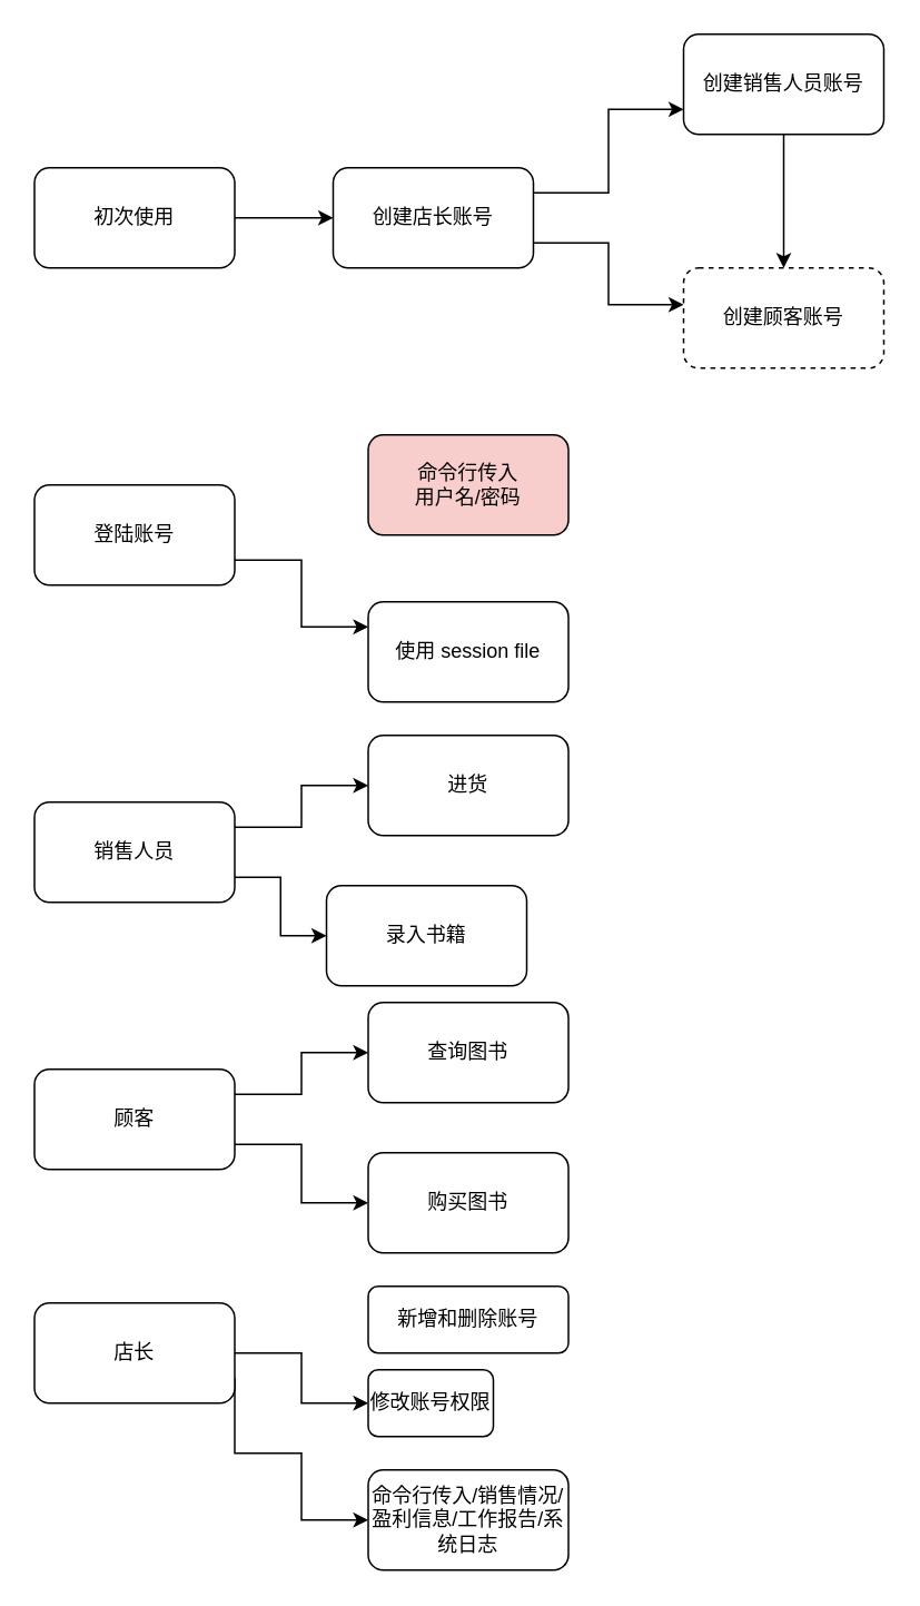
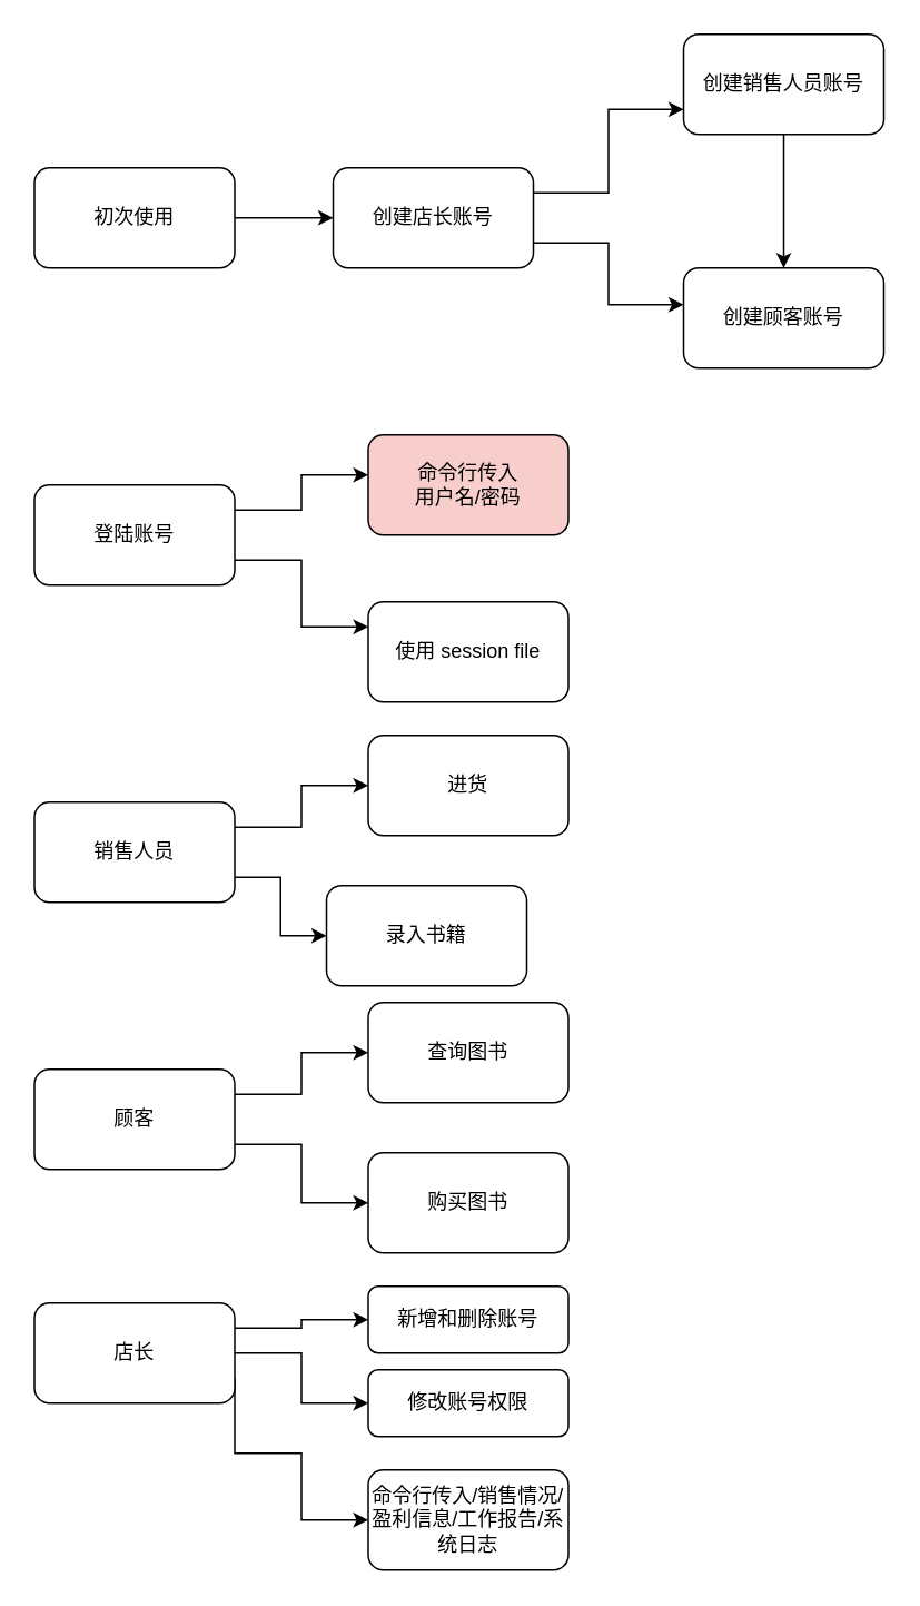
  <mxCell id="0" />
  <mxCell id="1" parent="0" />
  <mxCell id="2" style="edgeStyle=orthogonalEdgeStyle;rounded=0;orthogonalLoop=1;jettySize=auto;html=1;exitX=1;exitY=0.75;exitDx=0;exitDy=0;entryX=0;entryY=0.25;entryDx=0;entryDy=0;" edge="1" parent="1" source="3" target="11"><mxGeometry relative="1" as="geometry" /></mxCell>
  <mxCell id="3" value="登陆账号" style="rounded=1;whiteSpace=wrap;html=1;" vertex="1" parent="1"><mxGeometry x="20" y="290" width="120" height="60" as="geometry" /></mxCell>
  <mxCell id="4" style="edgeStyle=orthogonalEdgeStyle;rounded=0;orthogonalLoop=1;jettySize=auto;html=1;exitX=1;exitY=0.25;exitDx=0;exitDy=0;entryX=0;entryY=0.75;entryDx=0;entryDy=0;" edge="1" parent="1" source="5" target="7"><mxGeometry relative="1" as="geometry" /></mxCell>
  <mxCell id="5" value="创建店长账号" style="rounded=1;whiteSpace=wrap;html=1;" vertex="1" parent="1"><mxGeometry x="199" y="100" width="120" height="60" as="geometry" /></mxCell>
  <mxCell id="6" style="edgeStyle=orthogonalEdgeStyle;rounded=0;orthogonalLoop=1;jettySize=auto;html=1;exitX=0.5;exitY=1;exitDx=0;exitDy=0;entryX=0.5;entryY=0;entryDx=0;entryDy=0;" edge="1" parent="1" source="7" target="8"><mxGeometry relative="1" as="geometry" /></mxCell>
  <mxCell id="7" value="创建销售人员账号" style="rounded=1;whiteSpace=wrap;html=1;" vertex="1" parent="1"><mxGeometry x="409" y="20" width="120" height="60" as="geometry" /></mxCell>
- <mxCell id="8" value="&lt;div&gt;创建顾客账号&lt;/div&gt;" style="rounded=1;whiteSpace=wrap;html=1;dashed=1;" vertex="1" parent="1"><mxGeometry x="409" y="160" width="120" height="60" as="geometry" /></mxCell>
+ <mxCell id="8" value="&lt;div&gt;创建顾客账号&lt;/div&gt;" style="rounded=1;whiteSpace=wrap;html=1;" vertex="1" parent="1"><mxGeometry x="409" y="160" width="120" height="60" as="geometry" /></mxCell>
  <mxCell id="9" style="edgeStyle=orthogonalEdgeStyle;rounded=0;orthogonalLoop=1;jettySize=auto;html=1;exitX=1;exitY=0.75;exitDx=0;exitDy=0;entryX=0;entryY=0.367;entryDx=0;entryDy=0;entryPerimeter=0;" edge="1" parent="1" source="5" target="8"><mxGeometry relative="1" as="geometry" /></mxCell>
  <mxCell id="10" value="&lt;div&gt;命令行传入&lt;/div&gt;&lt;div&gt;用户名/密码&lt;/div&gt;" style="rounded=1;whiteSpace=wrap;html=1;fillColor=#f8cecc;" vertex="1" parent="1"><mxGeometry x="220" y="260" width="120" height="60" as="geometry" /></mxCell>
  <mxCell id="11" value="使用 session file" style="rounded=1;whiteSpace=wrap;html=1;" vertex="1" parent="1"><mxGeometry x="220" y="360" width="120" height="60" as="geometry" /></mxCell>
+ <mxCell id="12" style="edgeStyle=orthogonalEdgeStyle;rounded=0;orthogonalLoop=1;jettySize=auto;html=1;exitX=1;exitY=0.25;exitDx=0;exitDy=0;entryX=0;entryY=0.4;entryDx=0;entryDy=0;entryPerimeter=0;" edge="1" parent="1" source="3" target="10"><mxGeometry relative="1" as="geometry" /></mxCell>
  <mxCell id="13" style="edgeStyle=orthogonalEdgeStyle;rounded=0;orthogonalLoop=1;jettySize=auto;html=1;exitX=1;exitY=0.5;exitDx=0;exitDy=0;" edge="1" parent="1" source="14" target="5"><mxGeometry relative="1" as="geometry" /></mxCell>
  <mxCell id="14" value="&lt;div&gt;初次使用&lt;/div&gt;" style="rounded=1;whiteSpace=wrap;html=1;" vertex="1" parent="1"><mxGeometry x="20" y="100" width="120" height="60" as="geometry" /></mxCell>
  <mxCell id="15" style="edgeStyle=orthogonalEdgeStyle;rounded=0;orthogonalLoop=1;jettySize=auto;html=1;exitX=1;exitY=0.25;exitDx=0;exitDy=0;" edge="1" parent="1" source="17" target="18"><mxGeometry relative="1" as="geometry" /></mxCell>
  <mxCell id="16" style="edgeStyle=orthogonalEdgeStyle;rounded=0;orthogonalLoop=1;jettySize=auto;html=1;exitX=1;exitY=0.75;exitDx=0;exitDy=0;" edge="1" parent="1" source="17" target="19"><mxGeometry relative="1" as="geometry" /></mxCell>
  <mxCell id="17" value="销售人员" style="rounded=1;whiteSpace=wrap;html=1;" vertex="1" parent="1"><mxGeometry x="20" y="480" width="120" height="60" as="geometry" /></mxCell>
  <mxCell id="18" value="进货" style="rounded=1;whiteSpace=wrap;html=1;" vertex="1" parent="1"><mxGeometry x="220" y="440" width="120" height="60" as="geometry" /></mxCell>
  <mxCell id="19" value="录入书籍" style="rounded=1;whiteSpace=wrap;html=1;" vertex="1" parent="1"><mxGeometry x="195" y="530" width="120" height="60" as="geometry" /></mxCell>
  <mxCell id="20" style="edgeStyle=orthogonalEdgeStyle;rounded=0;orthogonalLoop=1;jettySize=auto;html=1;exitX=1;exitY=0.25;exitDx=0;exitDy=0;" edge="1" parent="1" source="22" target="23"><mxGeometry relative="1" as="geometry" /></mxCell>
  <mxCell id="21" style="edgeStyle=orthogonalEdgeStyle;rounded=0;orthogonalLoop=1;jettySize=auto;html=1;exitX=1;exitY=0.75;exitDx=0;exitDy=0;entryX=0;entryY=0.5;entryDx=0;entryDy=0;" edge="1" parent="1" source="22" target="24"><mxGeometry relative="1" as="geometry" /></mxCell>
  <mxCell id="22" value="顾客" style="rounded=1;whiteSpace=wrap;html=1;" vertex="1" parent="1"><mxGeometry x="20" y="640" width="120" height="60" as="geometry" /></mxCell>
  <mxCell id="23" value="查询图书" style="rounded=1;whiteSpace=wrap;html=1;" vertex="1" parent="1"><mxGeometry x="220" y="600" width="120" height="60" as="geometry" /></mxCell>
  <mxCell id="24" value="购买图书" style="rounded=1;whiteSpace=wrap;html=1;" vertex="1" parent="1"><mxGeometry x="220" y="690" width="120" height="60" as="geometry" /></mxCell>
+ <mxCell id="25" style="edgeStyle=orthogonalEdgeStyle;rounded=0;orthogonalLoop=1;jettySize=auto;html=1;exitX=1;exitY=0.25;exitDx=0;exitDy=0;entryX=0;entryY=0.5;entryDx=0;entryDy=0;" edge="1" parent="1" source="28" target="29"><mxGeometry relative="1" as="geometry" /></mxCell>
  <mxCell id="26" style="edgeStyle=orthogonalEdgeStyle;rounded=0;orthogonalLoop=1;jettySize=auto;html=1;exitX=1;exitY=0.5;exitDx=0;exitDy=0;entryX=0;entryY=0.5;entryDx=0;entryDy=0;" edge="1" parent="1" source="28" target="30"><mxGeometry relative="1" as="geometry" /></mxCell>
  <mxCell id="27" style="edgeStyle=orthogonalEdgeStyle;rounded=0;orthogonalLoop=1;jettySize=auto;html=1;exitX=1;exitY=0.75;exitDx=0;exitDy=0;entryX=0;entryY=0.5;entryDx=0;entryDy=0;" edge="1" parent="1" source="28" target="31"><mxGeometry relative="1" as="geometry"><Array as="points"><mxPoint x="140" y="870" /><mxPoint x="180" y="870" /><mxPoint x="180" y="910" /></Array></mxGeometry></mxCell>
  <mxCell id="28" value="店长" style="rounded=1;whiteSpace=wrap;html=1;" vertex="1" parent="1"><mxGeometry x="20" y="780" width="120" height="60" as="geometry" /></mxCell>
  <mxCell id="29" value="新增和删除账号" style="rounded=1;whiteSpace=wrap;html=1;" vertex="1" parent="1"><mxGeometry x="220" y="770" width="120" height="40" as="geometry" /></mxCell>
- <mxCell id="30" value="修改账号权限" style="rounded=1;whiteSpace=wrap;html=1;" vertex="1" parent="1"><mxGeometry x="220" y="820" width="75" height="40" as="geometry" /></mxCell>
+ <mxCell id="30" value="修改账号权限" style="rounded=1;whiteSpace=wrap;html=1;" vertex="1" parent="1"><mxGeometry x="220" y="820" width="120" height="40" as="geometry" /></mxCell>
  <mxCell id="31" value="命令行传入/销售情况/盈利信息/工作报告/系统日志" style="rounded=1;whiteSpace=wrap;html=1;" vertex="1" parent="1"><mxGeometry x="220" y="880" width="120" height="60" as="geometry" /></mxCell>
